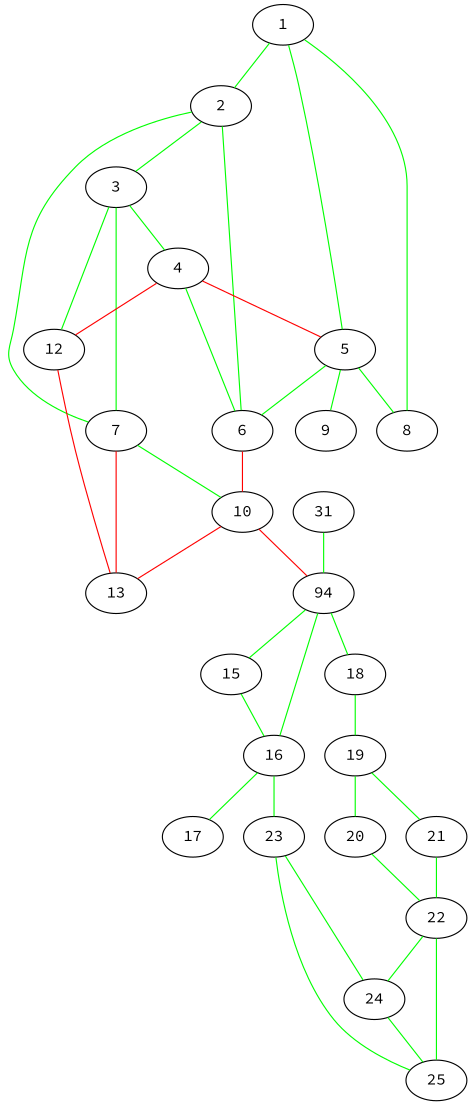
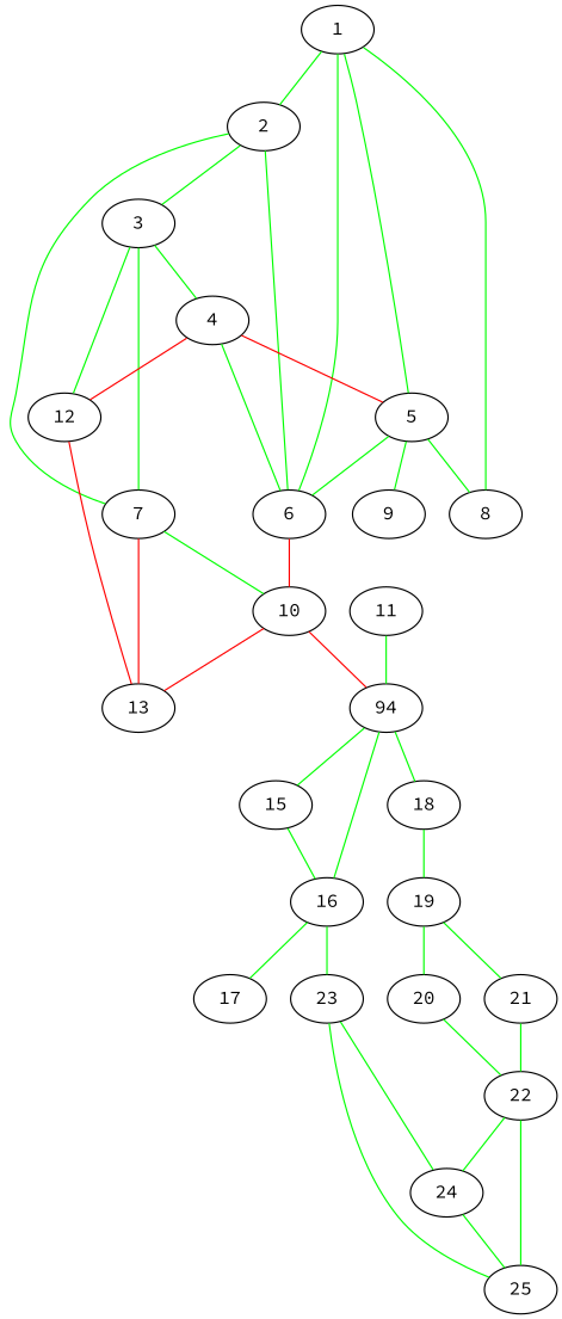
  graph {
    fontname="Source Code Pro"
    node [fontname="Source Code Pro"]
    edge [color=green fontname="Source Code Pro" weight=1]
    1
    2
    6
    8
    5
    3
    7
    10
    4
    12
    13
    9
    n13 [label=94]
-   11 [label=31]
+   11
    15
    16
    18
    17
    23
    19
    24
    25
    20
    21
    22
    1 -- 2 [weight=7]
+   1 -- 6 [weight=6]
    1 -- 8 [weight=3]
    1 -- 5 [weight=3]
    2 -- 6 [weight=5]
    2 -- 3
    2 -- 7 [weight=5]
    6 -- 10 [color=red weight=9]
    5 -- 6 [weight=10]
    5 -- 8 [weight=4]
    5 -- 9 [weight=2]
    3 -- 7 [weight=4]
    3 -- 4
    3 -- 12
    7 -- 10 [weight=6]
    7 -- 13 [color=red weight=5]
    10 -- 13 [color=red]
    10 -- n13 [color=red weight=2]
    4 -- 6 [weight=4]
    4 -- 5 [color=red]
    4 -- 12 [color=red]
    12 -- 13 [color=red]
    n13 -- 15
    n13 -- 16
    n13 -- 18 [weight=2]
    11 -- n13 [weight=3]
    15 -- 16
    16 -- 17 [weight=3]
    16 -- 23 [weight=17]
    18 -- 19 [weight=2]
    23 -- 24
    23 -- 25
    19 -- 20 [weight=4]
    19 -- 21 [weight=2]
    24 -- 25 [weight=3]
    20 -- 22
    21 -- 22 [weight=20]
    22 -- 24 [weight=2]
    22 -- 25 [weight=6]
  }
